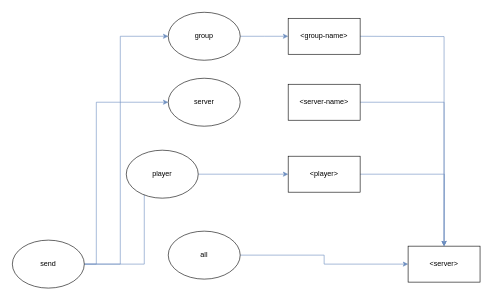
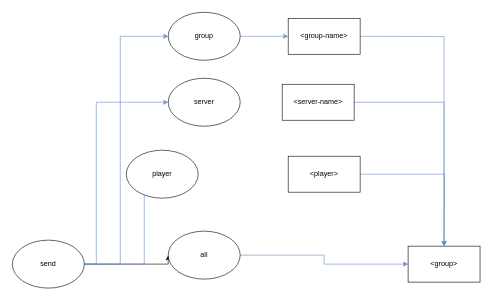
  <mxCell id="0" />
  <mxCell id="1" parent="0" />
+ <mxCell id="2" style="edgeStyle=orthogonalEdgeStyle;rounded=0;orthogonalLoop=1;jettySize=auto;html=1;entryX=0;entryY=0.5;entryDx=0;entryDy=0;" parent="1" source="6" target="8" edge="1"><mxGeometry relative="1" as="geometry"><mxPoint x="280" y="-60" as="targetPoint" /><Array as="points"><mxPoint x="280" y="440" /><mxPoint x="280" y="440" /></Array></mxGeometry></mxCell>
  <mxCell id="3" style="edgeStyle=orthogonalEdgeStyle;rounded=0;orthogonalLoop=1;jettySize=auto;html=1;fillColor=#dae8fc;strokeColor=#6c8ebf;" parent="1" source="6" edge="1"><mxGeometry relative="1" as="geometry"><mxPoint x="280" y="60" as="targetPoint" /><Array as="points"><mxPoint x="200" y="440" /><mxPoint x="200" y="60" /></Array></mxGeometry></mxCell>
  <mxCell id="4" style="edgeStyle=orthogonalEdgeStyle;rounded=0;orthogonalLoop=1;jettySize=auto;html=1;fillColor=#dae8fc;strokeColor=#6c8ebf;" parent="1" source="6" edge="1"><mxGeometry relative="1" as="geometry"><mxPoint x="280" y="170" as="targetPoint" /><Array as="points"><mxPoint x="160" y="440" /><mxPoint x="160" y="170" /></Array></mxGeometry></mxCell>
  <mxCell id="5" style="edgeStyle=orthogonalEdgeStyle;rounded=0;orthogonalLoop=1;jettySize=auto;html=1;entryX=0;entryY=0.5;entryDx=0;entryDy=0;fillColor=#dae8fc;strokeColor=#6c8ebf;" parent="1" source="6" target="16" edge="1"><mxGeometry relative="1" as="geometry"><Array as="points"><mxPoint x="240" y="440" /><mxPoint x="240" y="290" /></Array></mxGeometry></mxCell>
  <mxCell id="6" value="send" style="ellipse;whiteSpace=wrap;html=1;" parent="1" vertex="1"><mxGeometry x="20" y="400" width="120" height="80" as="geometry" /></mxCell>
  <mxCell id="7" style="edgeStyle=orthogonalEdgeStyle;rounded=0;orthogonalLoop=1;jettySize=auto;html=1;entryX=0;entryY=0.5;entryDx=0;entryDy=0;entryPerimeter=0;fillColor=#dae8fc;strokeColor=#6c8ebf;" parent="1" source="8" target="13" edge="1"><mxGeometry relative="1" as="geometry"><mxPoint x="680" y="440" as="targetPoint" /></mxGeometry></mxCell>
  <mxCell id="8" value="all" style="ellipse;whiteSpace=wrap;html=1;" parent="1" vertex="1"><mxGeometry x="280" y="385" width="120" height="80" as="geometry" /></mxCell>
  <mxCell id="9" style="edgeStyle=orthogonalEdgeStyle;rounded=0;orthogonalLoop=1;jettySize=auto;html=1;fillColor=#dae8fc;strokeColor=#6c8ebf;" parent="1" source="10" edge="1"><mxGeometry relative="1" as="geometry"><mxPoint x="480" y="60" as="targetPoint" /></mxGeometry></mxCell>
  <mxCell id="10" value="group" style="ellipse;whiteSpace=wrap;html=1;" parent="1" vertex="1"><mxGeometry x="280" y="20" width="120" height="80" as="geometry" /></mxCell>
  <mxCell id="11" style="edgeStyle=orthogonalEdgeStyle;rounded=0;orthogonalLoop=1;jettySize=auto;html=1;entryX=0.5;entryY=0;entryDx=0;entryDy=0;fillColor=#dae8fc;strokeColor=#6c8ebf;" parent="1" target="13" edge="1"><mxGeometry relative="1" as="geometry"><mxPoint x="600" y="60" as="sourcePoint" /><mxPoint x="740" y="400" as="targetPoint" /></mxGeometry></mxCell>
  <mxCell id="12" value="&amp;lt;group-name&amp;gt;" style="rounded=0;whiteSpace=wrap;html=1;" parent="1" vertex="1"><mxGeometry x="480" y="30" width="120" height="60" as="geometry" /></mxCell>
- <mxCell id="13" value="&amp;lt;server&amp;gt;" style="rounded=0;whiteSpace=wrap;html=1;" parent="1" vertex="1"><mxGeometry x="680" y="410" width="120" height="60" as="geometry" /></mxCell>
+ <mxCell id="13" value="&amp;lt;group&amp;gt;" style="rounded=0;whiteSpace=wrap;html=1;" parent="1" vertex="1"><mxGeometry x="680" y="410" width="120" height="60" as="geometry" /></mxCell>
  <mxCell id="14" value="server" style="ellipse;whiteSpace=wrap;html=1;" parent="1" vertex="1"><mxGeometry x="280" y="130" width="120" height="80" as="geometry" /></mxCell>
- <mxCell id="15" style="edgeStyle=orthogonalEdgeStyle;rounded=0;orthogonalLoop=1;jettySize=auto;html=1;entryX=0;entryY=0.5;entryDx=0;entryDy=0;fillColor=#dae8fc;strokeColor=#6c8ebf;" parent="1" source="16" target="20" edge="1"><mxGeometry relative="1" as="geometry" /></mxCell>
  <mxCell id="16" value="player" style="ellipse;whiteSpace=wrap;html=1;" parent="1" vertex="1"><mxGeometry x="210" y="250" width="120" height="80" as="geometry" /></mxCell>
  <mxCell id="17" style="edgeStyle=orthogonalEdgeStyle;rounded=0;orthogonalLoop=1;jettySize=auto;html=1;entryX=0.5;entryY=0;entryDx=0;entryDy=0;fillColor=#dae8fc;strokeColor=#6c8ebf;" parent="1" source="18" target="13" edge="1"><mxGeometry relative="1" as="geometry" /></mxCell>
- <mxCell id="18" value="&amp;lt;server-name&amp;gt;" style="rounded=0;whiteSpace=wrap;html=1;" parent="1" vertex="1"><mxGeometry x="480" y="140" width="120" height="60" as="geometry" /></mxCell>
+ <mxCell id="18" value="&amp;lt;server-name&amp;gt;" style="rounded=0;whiteSpace=wrap;html=1;" parent="1" vertex="1"><mxGeometry x="470" y="140" width="120" height="60" as="geometry" /></mxCell>
  <mxCell id="19" style="edgeStyle=orthogonalEdgeStyle;rounded=0;orthogonalLoop=1;jettySize=auto;html=1;fillColor=#dae8fc;strokeColor=#6c8ebf;" parent="1" source="20" edge="1"><mxGeometry relative="1" as="geometry"><mxPoint x="740" y="410" as="targetPoint" /></mxGeometry></mxCell>
  <mxCell id="20" value="&amp;lt;player&amp;gt;" style="rounded=0;whiteSpace=wrap;html=1;" parent="1" vertex="1"><mxGeometry x="480" y="260" width="120" height="60" as="geometry" /></mxCell>
